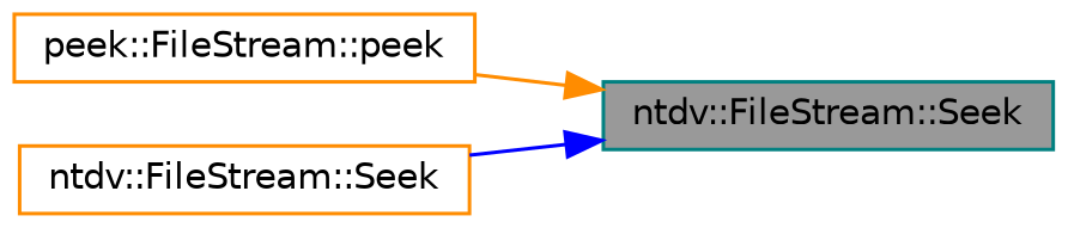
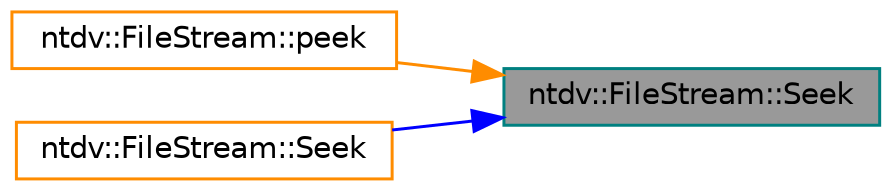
  digraph {
    rankdir=RL
    node [color=darkorange fillcolor=white fontname=Helvetica fontsize=10 shape=box style=filled]
    edge [dir=back fontname=Helvetica fontsize=10 labelfontname=Helvetica labelfontsize=10 style=solid]
    n1 [color=teal fillcolor=grey60 fontcolor=black height=0.2 label="ntdv::FileStream::Seek" width=0.4]
-   n2 [height=0.2 label="peek::FileStream::peek" width=0.4]
+   n2 [height=0.2 label="ntdv::FileStream::peek" width=0.4]
    n3 [height=0.2 label="ntdv::FileStream::Seek" width=0.4]
    n1 -> n2 [color=darkorange]
    n1 -> n3 [color=blue]
  }
